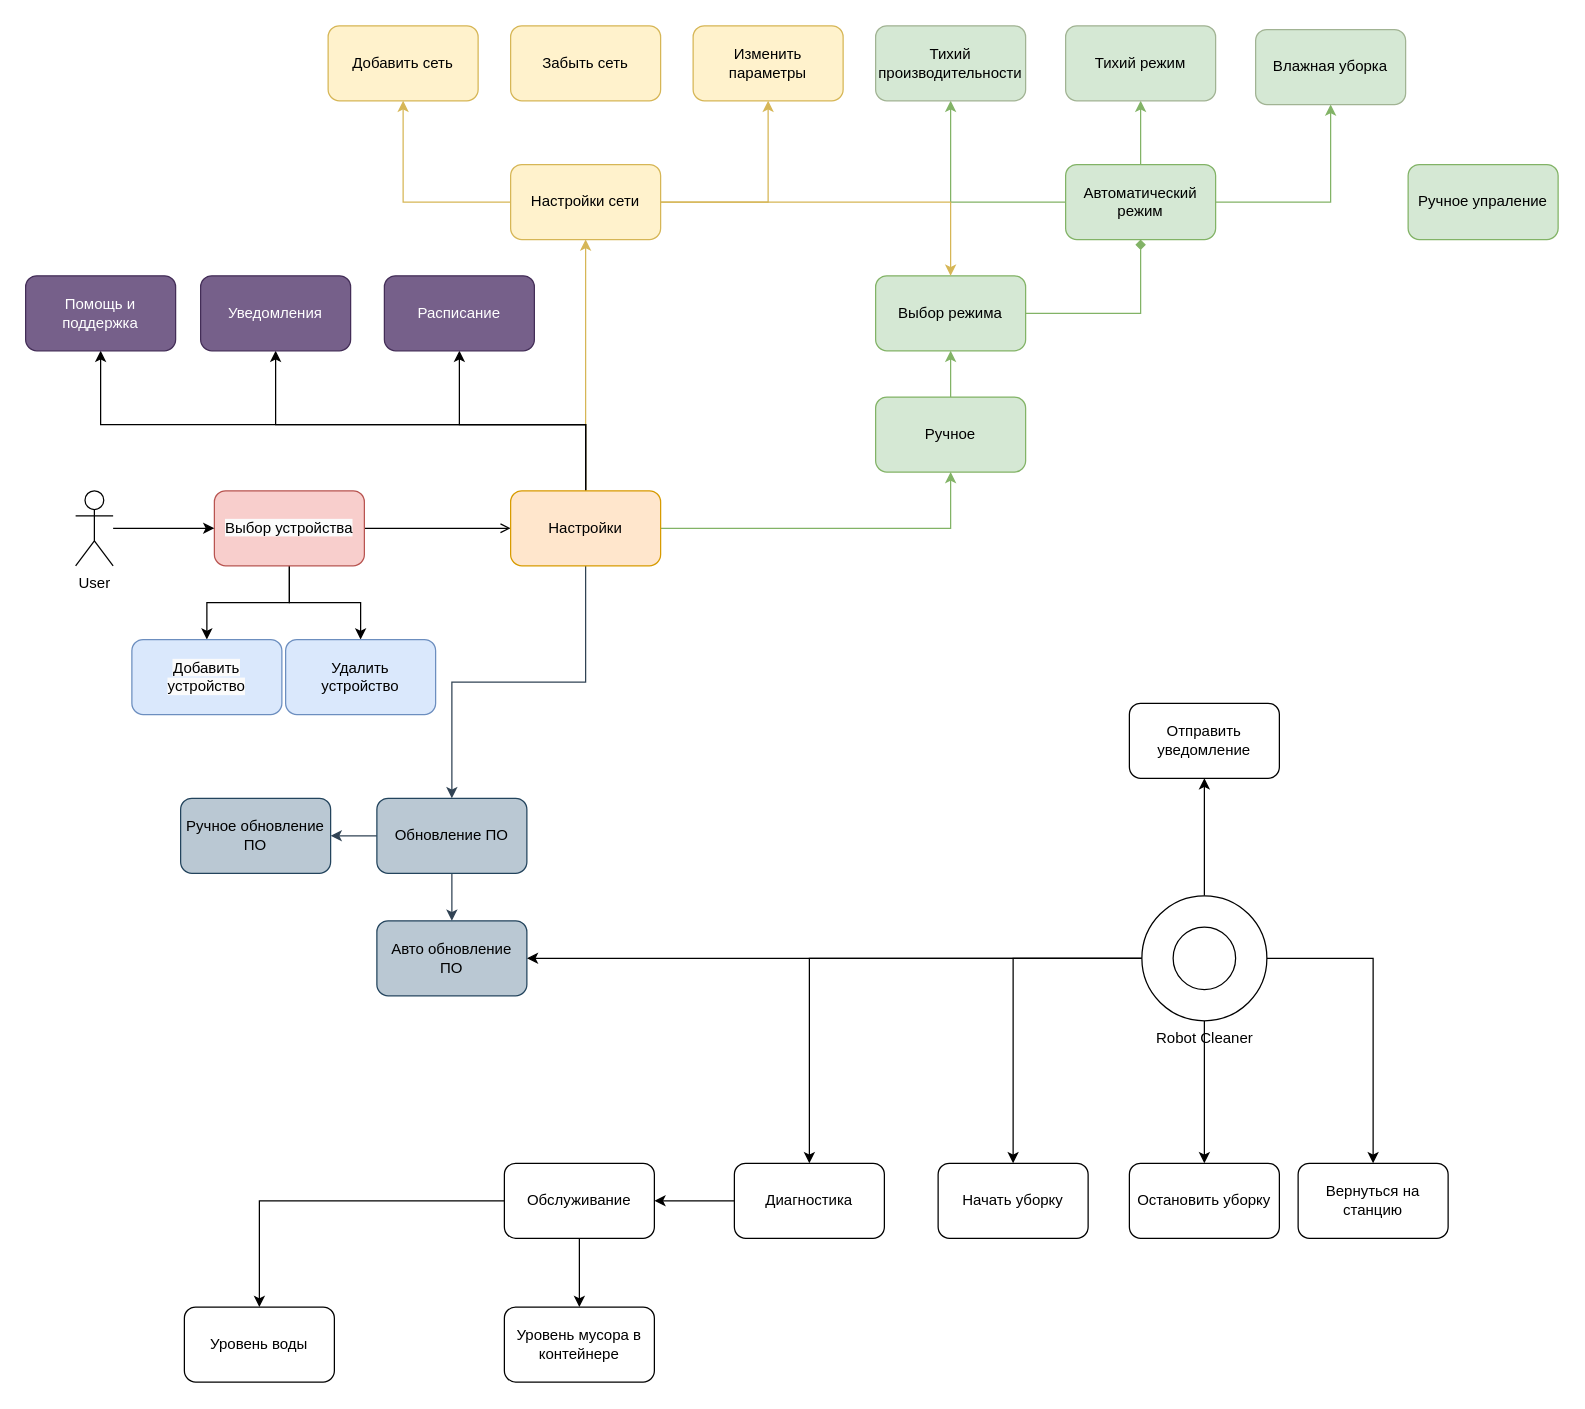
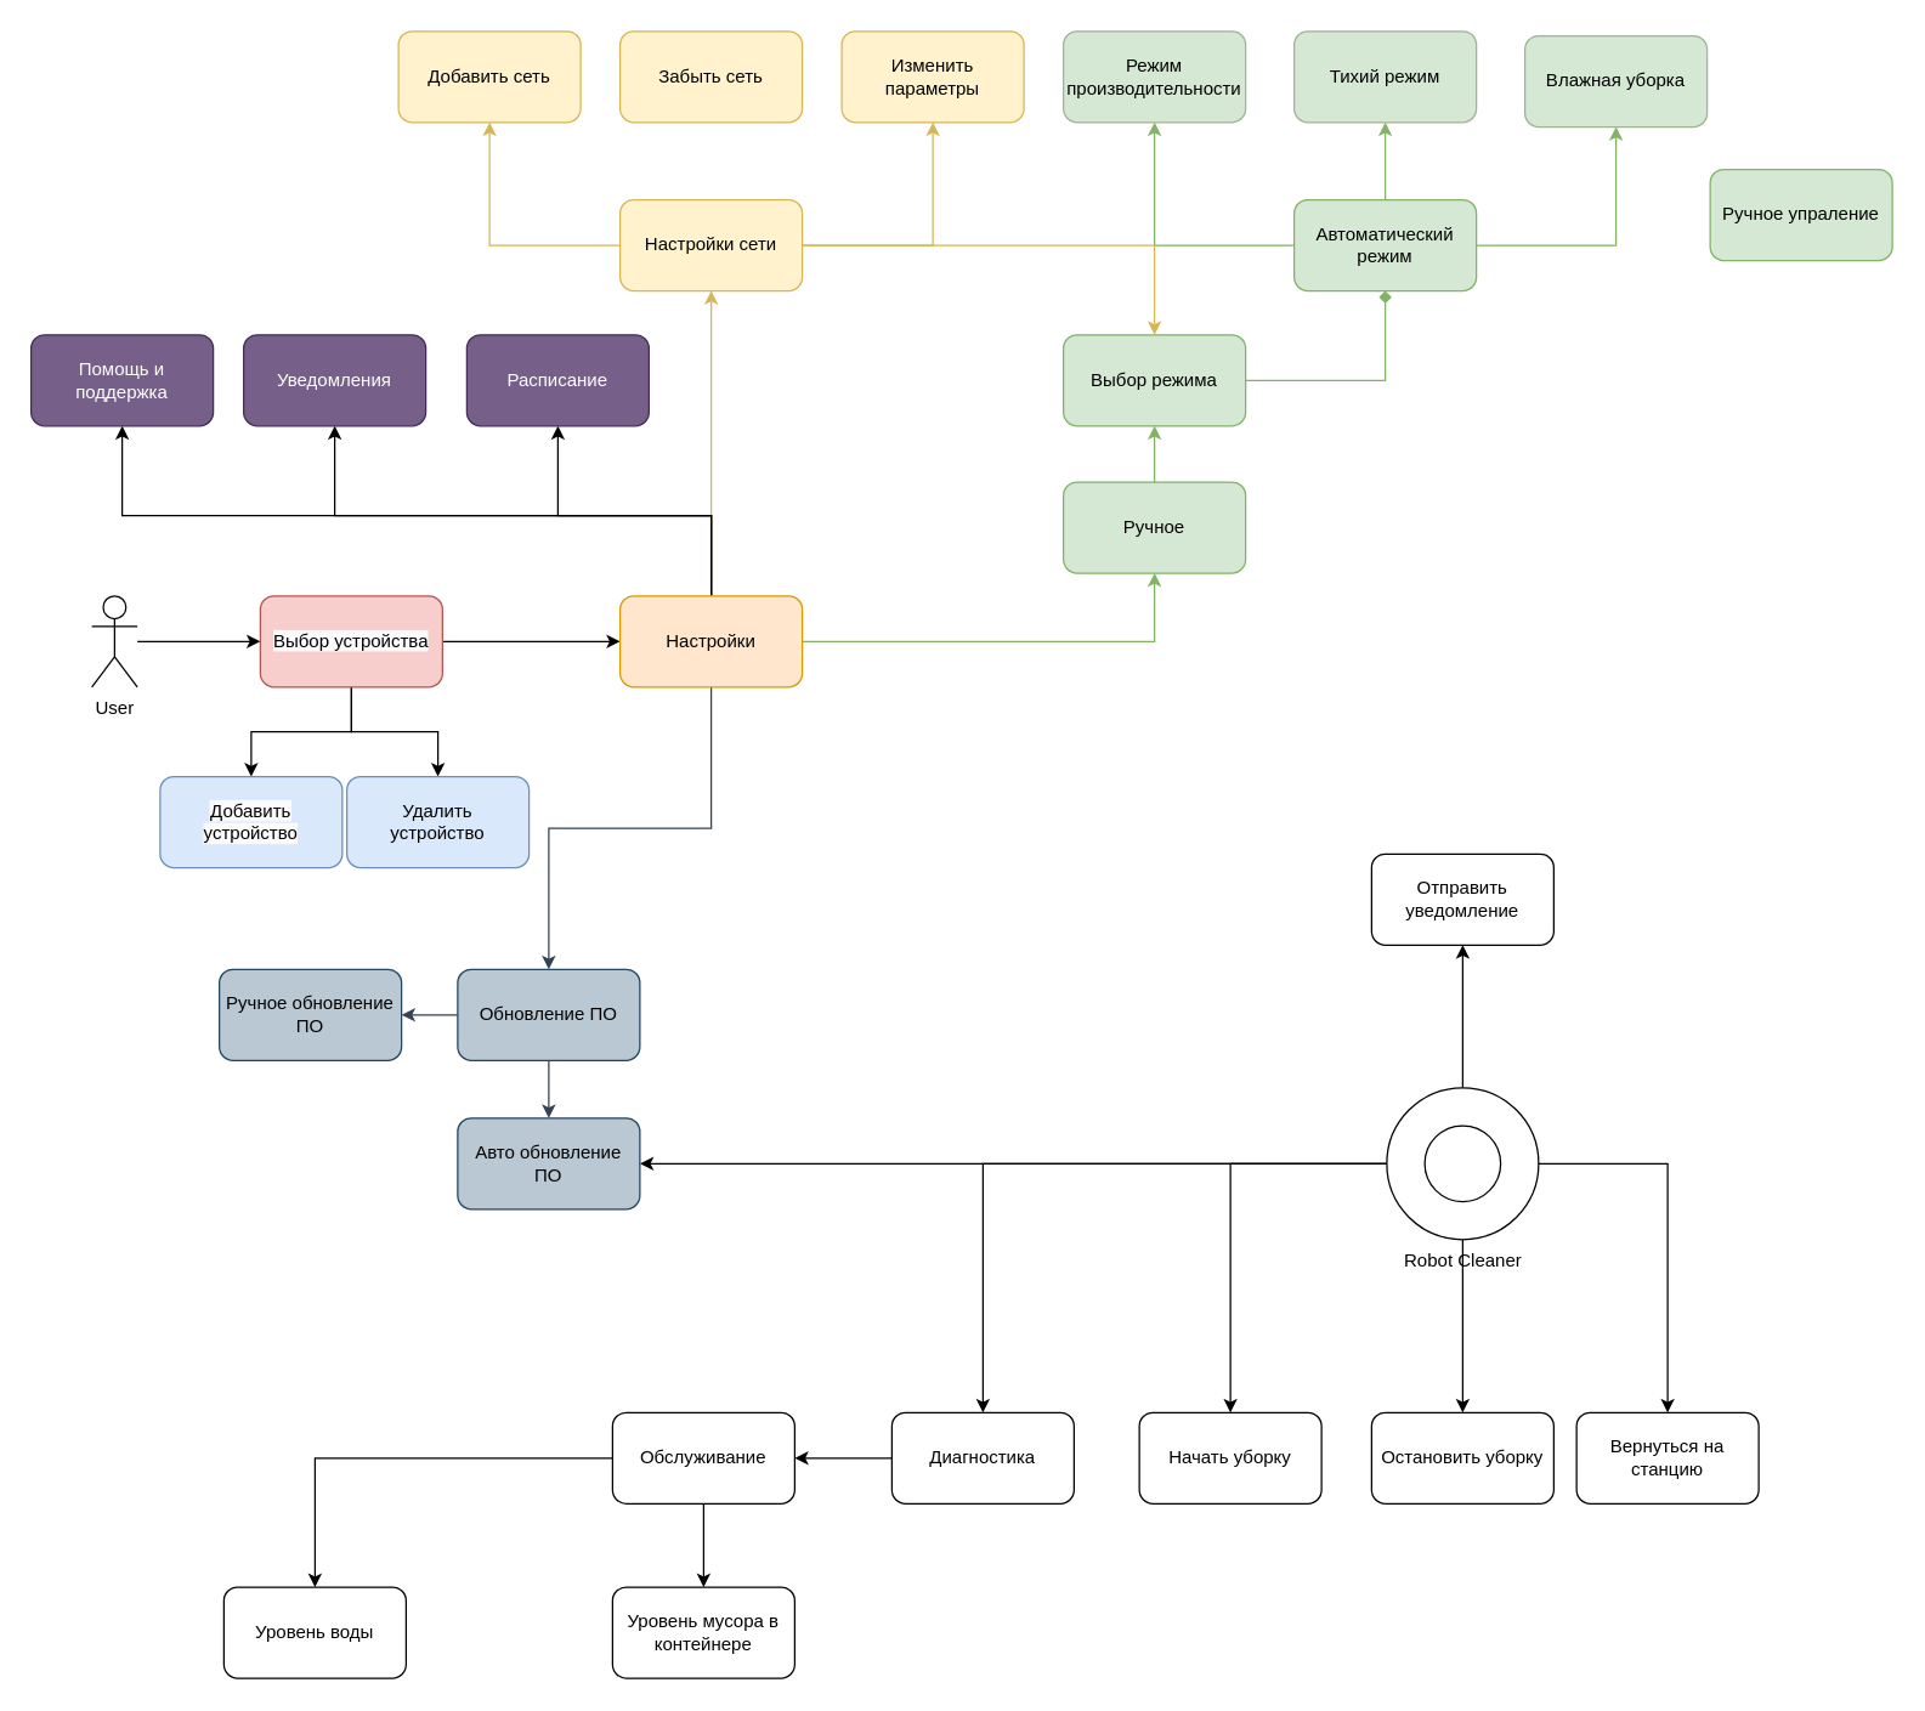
  <mxCell id="0" />
  <mxCell id="1" parent="0" />
  <mxCell id="2" value="User" style="shape=umlActor;verticalLabelPosition=bottom;verticalAlign=top;html=1;outlineConnect=0;" vertex="1" parent="1"><mxGeometry x="60" y="392" width="30" height="60" as="geometry" /></mxCell>
  <mxCell id="3" style="edgeStyle=orthogonalEdgeStyle;rounded=0;orthogonalLoop=1;jettySize=auto;html=1;" edge="1" parent="1" source="9" target="60"><mxGeometry relative="1" as="geometry" /></mxCell>
  <mxCell id="4" style="edgeStyle=orthogonalEdgeStyle;rounded=0;orthogonalLoop=1;jettySize=auto;html=1;" edge="1" parent="1" source="9" target="59"><mxGeometry relative="1" as="geometry" /></mxCell>
  <mxCell id="5" style="edgeStyle=orthogonalEdgeStyle;rounded=0;orthogonalLoop=1;jettySize=auto;html=1;" edge="1" parent="1" source="9" target="57"><mxGeometry relative="1" as="geometry" /></mxCell>
  <mxCell id="6" style="edgeStyle=orthogonalEdgeStyle;rounded=0;orthogonalLoop=1;jettySize=auto;html=1;" edge="1" parent="1" source="9" target="56"><mxGeometry relative="1" as="geometry" /></mxCell>
  <mxCell id="7" style="edgeStyle=orthogonalEdgeStyle;rounded=0;orthogonalLoop=1;jettySize=auto;html=1;" edge="1" parent="1" source="9" target="14"><mxGeometry relative="1" as="geometry" /></mxCell>
  <mxCell id="8" style="edgeStyle=orthogonalEdgeStyle;rounded=0;orthogonalLoop=1;jettySize=auto;html=1;" edge="1" parent="1" source="9" target="58"><mxGeometry relative="1" as="geometry" /></mxCell>
  <mxCell id="9" value="Robot Cleaner" style="verticalLabelPosition=bottom;verticalAlign=top;html=1;shape=mxgraph.basic.donut;dx=25;" vertex="1" parent="1"><mxGeometry x="913" y="716" width="100" height="100" as="geometry" /></mxCell>
  <mxCell id="10" value="Ручное обновление ПО" style="rounded=1;whiteSpace=wrap;html=1;fillColor=#bac8d3;strokeColor=#23445d;" vertex="1" parent="1"><mxGeometry x="144" y="638" width="120" height="60" as="geometry" /></mxCell>
  <mxCell id="11" style="edgeStyle=orthogonalEdgeStyle;rounded=0;orthogonalLoop=1;jettySize=auto;html=1;entryX=1;entryY=0.5;entryDx=0;entryDy=0;fillColor=#647687;strokeColor=#314354;" edge="1" parent="1" source="13" target="10"><mxGeometry relative="1" as="geometry" /></mxCell>
  <mxCell id="12" style="edgeStyle=orthogonalEdgeStyle;rounded=0;orthogonalLoop=1;jettySize=auto;html=1;fillColor=#647687;strokeColor=#314354;" edge="1" parent="1" source="13" target="14"><mxGeometry relative="1" as="geometry" /></mxCell>
  <mxCell id="13" value="Обновление ПО" style="rounded=1;whiteSpace=wrap;html=1;fillColor=#bac8d3;strokeColor=#23445d;" vertex="1" parent="1"><mxGeometry x="301" y="638" width="120" height="60" as="geometry" /></mxCell>
  <mxCell id="14" value="Авто обновление &lt;br&gt;ПО" style="rounded=1;whiteSpace=wrap;html=1;fillColor=#bac8d3;strokeColor=#23445d;" vertex="1" parent="1"><mxGeometry x="301" y="736" width="120" height="60" as="geometry" /></mxCell>
  <mxCell id="15" style="edgeStyle=orthogonalEdgeStyle;rounded=0;orthogonalLoop=1;jettySize=auto;html=1;" edge="1" parent="1" source="18" target="19"><mxGeometry relative="1" as="geometry" /></mxCell>
  <mxCell id="16" style="edgeStyle=orthogonalEdgeStyle;rounded=0;orthogonalLoop=1;jettySize=auto;html=1;" edge="1" parent="1" source="18" target="20"><mxGeometry relative="1" as="geometry" /></mxCell>
- <mxCell id="17" style="edgeStyle=orthogonalEdgeStyle;rounded=0;orthogonalLoop=1;jettySize=auto;html=1;endArrow=open;" edge="1" parent="1" source="18" target="28"><mxGeometry relative="1" as="geometry" /></mxCell>
+ <mxCell id="17" style="edgeStyle=orthogonalEdgeStyle;rounded=0;orthogonalLoop=1;jettySize=auto;html=1;" edge="1" parent="1" source="18" target="28"><mxGeometry relative="1" as="geometry" /></mxCell>
  <mxCell id="18" value="&lt;span style=&quot;color: rgb(0, 0, 0); font-family: Helvetica; font-size: 12px; font-style: normal; font-variant-ligatures: normal; font-variant-caps: normal; font-weight: 400; letter-spacing: normal; orphans: 2; text-align: center; text-indent: 0px; text-transform: none; widows: 2; word-spacing: 0px; -webkit-text-stroke-width: 0px; background-color: rgb(251, 251, 251); text-decoration-thickness: initial; text-decoration-style: initial; text-decoration-color: initial; float: none; display: inline !important;&quot;&gt;Выбор устройства&lt;/span&gt;" style="rounded=1;whiteSpace=wrap;html=1;fillColor=#f8cecc;strokeColor=#b85450;" vertex="1" parent="1"><mxGeometry x="171" y="392" width="120" height="60" as="geometry" /></mxCell>
  <mxCell id="19" value="&lt;span style=&quot;color: rgb(0, 0, 0); font-family: Helvetica; font-size: 12px; font-style: normal; font-variant-ligatures: normal; font-variant-caps: normal; font-weight: 400; letter-spacing: normal; orphans: 2; text-align: center; text-indent: 0px; text-transform: none; widows: 2; word-spacing: 0px; -webkit-text-stroke-width: 0px; background-color: rgb(251, 251, 251); text-decoration-thickness: initial; text-decoration-style: initial; text-decoration-color: initial; float: none; display: inline !important;&quot;&gt;Добавить устройство&lt;/span&gt;" style="rounded=1;whiteSpace=wrap;html=1;fillColor=#dae8fc;strokeColor=#6c8ebf;" vertex="1" parent="1"><mxGeometry x="105" y="511" width="120" height="60" as="geometry" /></mxCell>
  <mxCell id="20" value="Удалить&lt;br style=&quot;border-color: var(--border-color);&quot;&gt;устройство" style="rounded=1;whiteSpace=wrap;html=1;fillColor=#dae8fc;strokeColor=#6c8ebf;" vertex="1" parent="1"><mxGeometry x="228" y="511" width="120" height="60" as="geometry" /></mxCell>
  <mxCell id="21" value="" style="endArrow=classic;html=1;rounded=0;" edge="1" parent="1" source="2" target="18"><mxGeometry width="50" height="50" relative="1" as="geometry"><mxPoint x="241" y="468" as="sourcePoint" /><mxPoint x="291" y="418" as="targetPoint" /></mxGeometry></mxCell>
  <mxCell id="22" style="edgeStyle=orthogonalEdgeStyle;rounded=0;orthogonalLoop=1;jettySize=auto;html=1;fillColor=#d5e8d4;strokeColor=#82b366;" edge="1" parent="1" source="28" target="30"><mxGeometry relative="1" as="geometry" /></mxCell>
  <mxCell id="23" style="edgeStyle=orthogonalEdgeStyle;rounded=0;orthogonalLoop=1;jettySize=auto;html=1;fillColor=#647687;strokeColor=#314354;" edge="1" parent="1" source="28" target="13"><mxGeometry relative="1" as="geometry" /></mxCell>
  <mxCell id="24" style="edgeStyle=orthogonalEdgeStyle;rounded=0;orthogonalLoop=1;jettySize=auto;html=1;entryX=0.5;entryY=1;entryDx=0;entryDy=0;" edge="1" parent="1" source="28" target="45"><mxGeometry relative="1" as="geometry"><Array as="points"><mxPoint x="468" y="339" /><mxPoint x="367" y="339" /></Array></mxGeometry></mxCell>
  <mxCell id="25" style="edgeStyle=orthogonalEdgeStyle;rounded=0;orthogonalLoop=1;jettySize=auto;html=1;fillColor=#fff2cc;strokeColor=#d6b656;" edge="1" parent="1" source="28" target="44"><mxGeometry relative="1" as="geometry" /></mxCell>
  <mxCell id="26" style="edgeStyle=orthogonalEdgeStyle;rounded=0;orthogonalLoop=1;jettySize=auto;html=1;" edge="1" parent="1" source="28" target="54"><mxGeometry relative="1" as="geometry"><Array as="points"><mxPoint x="468" y="339" /><mxPoint x="220" y="339" /></Array></mxGeometry></mxCell>
  <mxCell id="27" style="edgeStyle=orthogonalEdgeStyle;rounded=0;orthogonalLoop=1;jettySize=auto;html=1;" edge="1" parent="1" source="28" target="61"><mxGeometry relative="1" as="geometry"><Array as="points"><mxPoint x="468" y="339" /><mxPoint x="80" y="339" /></Array></mxGeometry></mxCell>
  <mxCell id="28" value="Настройки" style="rounded=1;whiteSpace=wrap;html=1;fillColor=#ffe6cc;strokeColor=#d79b00;" vertex="1" parent="1"><mxGeometry x="408" y="392" width="120" height="60" as="geometry" /></mxCell>
  <mxCell id="29" style="edgeStyle=orthogonalEdgeStyle;rounded=0;orthogonalLoop=1;jettySize=auto;html=1;fillColor=#d5e8d4;strokeColor=#82b366;" edge="1" parent="1" source="30" target="32"><mxGeometry relative="1" as="geometry" /></mxCell>
  <mxCell id="30" value="Ручное" style="rounded=1;whiteSpace=wrap;html=1;fillColor=#d5e8d4;strokeColor=#82b366;" vertex="1" parent="1"><mxGeometry x="700" y="317" width="120" height="60" as="geometry" /></mxCell>
  <mxCell id="31" style="edgeStyle=orthogonalEdgeStyle;rounded=0;orthogonalLoop=1;jettySize=auto;html=1;fillColor=#d5e8d4;strokeColor=#82b366;endArrow=diamond;" edge="1" parent="1" source="32" target="37"><mxGeometry relative="1" as="geometry" /></mxCell>
  <mxCell id="32" value="Выбор режима" style="rounded=1;whiteSpace=wrap;html=1;fillColor=#d5e8d4;strokeColor=#82b366;" vertex="1" parent="1"><mxGeometry x="700" y="220" width="120" height="60" as="geometry" /></mxCell>
- <mxCell id="33" value="Ручное упраление" style="rounded=1;whiteSpace=wrap;html=1;fillColor=#d5e8d4;strokeColor=#82b366;" vertex="1" parent="1"><mxGeometry x="1126" y="131" width="120" height="60" as="geometry" /></mxCell>
+ <mxCell id="33" value="Ручное упраление" style="rounded=1;whiteSpace=wrap;html=1;fillColor=#d5e8d4;strokeColor=#82b366;" vertex="1" parent="1"><mxGeometry x="1126" y="111" width="120" height="60" as="geometry" /></mxCell>
  <mxCell id="34" style="edgeStyle=orthogonalEdgeStyle;rounded=0;orthogonalLoop=1;jettySize=auto;html=1;entryX=0.5;entryY=1;entryDx=0;entryDy=0;fillColor=#d5e8d4;strokeColor=#82b366;" edge="1" parent="1" source="37" target="39"><mxGeometry relative="1" as="geometry" /></mxCell>
  <mxCell id="35" style="edgeStyle=orthogonalEdgeStyle;rounded=0;orthogonalLoop=1;jettySize=auto;html=1;entryX=0.5;entryY=1;entryDx=0;entryDy=0;fillColor=#d5e8d4;strokeColor=#82b366;" edge="1" parent="1" source="37" target="40"><mxGeometry relative="1" as="geometry" /></mxCell>
  <mxCell id="36" style="edgeStyle=orthogonalEdgeStyle;rounded=0;orthogonalLoop=1;jettySize=auto;html=1;entryX=0.5;entryY=1;entryDx=0;entryDy=0;fillColor=#d5e8d4;strokeColor=#82b366;" edge="1" parent="1" source="37" target="38"><mxGeometry relative="1" as="geometry" /></mxCell>
  <mxCell id="37" value="Автоматический режим" style="rounded=1;whiteSpace=wrap;html=1;fillColor=#d5e8d4;strokeColor=#82b366;" vertex="1" parent="1"><mxGeometry x="852" y="131" width="120" height="60" as="geometry" /></mxCell>
  <mxCell id="38" value="Влажная уборка" style="rounded=1;whiteSpace=wrap;html=1;fillColor=#d5e8d4;strokeColor=#A1B393;" vertex="1" parent="1"><mxGeometry x="1004" y="23" width="120" height="60" as="geometry" /></mxCell>
- <mxCell id="39" value="Тихий производительности" style="rounded=1;whiteSpace=wrap;html=1;fillColor=#d5e8d4;strokeColor=#A1B393;" vertex="1" parent="1"><mxGeometry x="700" y="20" width="120" height="60" as="geometry" /></mxCell>
+ <mxCell id="39" value="Режим производительности" style="rounded=1;whiteSpace=wrap;html=1;fillColor=#d5e8d4;strokeColor=#A1B393;" vertex="1" parent="1"><mxGeometry x="700" y="20" width="120" height="60" as="geometry" /></mxCell>
  <mxCell id="40" value="Тихий режим" style="rounded=1;whiteSpace=wrap;html=1;fillColor=#d5e8d4;strokeColor=#A1B393;" vertex="1" parent="1"><mxGeometry x="852" y="20" width="120" height="60" as="geometry" /></mxCell>
  <mxCell id="41" style="edgeStyle=orthogonalEdgeStyle;rounded=0;orthogonalLoop=1;jettySize=auto;html=1;entryX=0.5;entryY=1;entryDx=0;entryDy=0;fillColor=#fff2cc;strokeColor=#d6b656;" edge="1" parent="1" source="44" target="48"><mxGeometry relative="1" as="geometry" /></mxCell>
  <mxCell id="42" style="edgeStyle=orthogonalEdgeStyle;rounded=0;orthogonalLoop=1;jettySize=auto;html=1;fillColor=#fff2cc;strokeColor=#d6b656;" edge="1" parent="1" source="44" target="32"><mxGeometry relative="1" as="geometry"><mxPoint x="480" y="21" as="targetPoint" /></mxGeometry></mxCell>
  <mxCell id="43" style="edgeStyle=orthogonalEdgeStyle;rounded=0;orthogonalLoop=1;jettySize=auto;html=1;fillColor=#fff2cc;strokeColor=#d6b656;" edge="1" parent="1" source="44" target="46"><mxGeometry relative="1" as="geometry" /></mxCell>
  <mxCell id="44" value="Настройки сети" style="rounded=1;whiteSpace=wrap;html=1;fillColor=#fff2cc;strokeColor=#d6b656;" vertex="1" parent="1"><mxGeometry x="408" y="131" width="120" height="60" as="geometry" /></mxCell>
  <mxCell id="45" value="Расписание" style="rounded=1;whiteSpace=wrap;html=1;fillColor=#76608a;fontColor=#ffffff;strokeColor=#432D57;" vertex="1" parent="1"><mxGeometry x="307" y="220" width="120" height="60" as="geometry" /></mxCell>
  <mxCell id="46" value="Добавить сеть" style="rounded=1;whiteSpace=wrap;html=1;fillColor=#fff2cc;strokeColor=#d6b656;" vertex="1" parent="1"><mxGeometry x="262" y="20" width="120" height="60" as="geometry" /></mxCell>
  <mxCell id="47" value="Забыть сеть" style="rounded=1;whiteSpace=wrap;html=1;fillColor=#fff2cc;strokeColor=#d6b656;" vertex="1" parent="1"><mxGeometry x="408" y="20" width="120" height="60" as="geometry" /></mxCell>
  <mxCell id="48" value="Изменить параметры" style="rounded=1;whiteSpace=wrap;html=1;fillColor=#fff2cc;strokeColor=#d6b656;" vertex="1" parent="1"><mxGeometry x="554" y="20" width="120" height="60" as="geometry" /></mxCell>
  <mxCell id="49" style="edgeStyle=orthogonalEdgeStyle;rounded=0;orthogonalLoop=1;jettySize=auto;html=1;" edge="1" parent="1" source="51" target="52"><mxGeometry relative="1" as="geometry" /></mxCell>
  <mxCell id="50" style="edgeStyle=orthogonalEdgeStyle;rounded=0;orthogonalLoop=1;jettySize=auto;html=1;" edge="1" parent="1" source="51" target="53"><mxGeometry relative="1" as="geometry" /></mxCell>
  <mxCell id="51" value="Обслуживание" style="rounded=1;whiteSpace=wrap;html=1;" vertex="1" parent="1"><mxGeometry x="403" y="930" width="120" height="60" as="geometry" /></mxCell>
  <mxCell id="52" value="Уровень мусора в контейнере" style="rounded=1;whiteSpace=wrap;html=1;" vertex="1" parent="1"><mxGeometry x="403" y="1045" width="120" height="60" as="geometry" /></mxCell>
  <mxCell id="53" value="Уровень воды" style="rounded=1;whiteSpace=wrap;html=1;" vertex="1" parent="1"><mxGeometry x="147" y="1045" width="120" height="60" as="geometry" /></mxCell>
  <mxCell id="54" value="Уведомления" style="rounded=1;whiteSpace=wrap;html=1;fillColor=#76608a;fontColor=#ffffff;strokeColor=#432D57;" vertex="1" parent="1"><mxGeometry x="160" y="220" width="120" height="60" as="geometry" /></mxCell>
  <mxCell id="55" style="edgeStyle=orthogonalEdgeStyle;rounded=0;orthogonalLoop=1;jettySize=auto;html=1;" edge="1" parent="1" source="56" target="51"><mxGeometry relative="1" as="geometry" /></mxCell>
  <mxCell id="56" value="Диагностика" style="rounded=1;whiteSpace=wrap;html=1;" vertex="1" parent="1"><mxGeometry x="587" y="930" width="120" height="60" as="geometry" /></mxCell>
  <mxCell id="57" value="Начать уборку" style="rounded=1;whiteSpace=wrap;html=1;" vertex="1" parent="1"><mxGeometry x="750" y="930" width="120" height="60" as="geometry" /></mxCell>
  <mxCell id="58" value="Остановить уборку" style="rounded=1;whiteSpace=wrap;html=1;" vertex="1" parent="1"><mxGeometry x="903" y="930" width="120" height="60" as="geometry" /></mxCell>
  <mxCell id="59" value="Вернуться на станцию" style="rounded=1;whiteSpace=wrap;html=1;" vertex="1" parent="1"><mxGeometry x="1038" y="930" width="120" height="60" as="geometry" /></mxCell>
  <mxCell id="60" value="Отправить уведомление" style="rounded=1;whiteSpace=wrap;html=1;" vertex="1" parent="1"><mxGeometry x="903" y="562" width="120" height="60" as="geometry" /></mxCell>
  <mxCell id="61" value="Помощь и поддержка" style="rounded=1;whiteSpace=wrap;html=1;fillColor=#76608a;fontColor=#ffffff;strokeColor=#432D57;" vertex="1" parent="1"><mxGeometry x="20" y="220" width="120" height="60" as="geometry" /></mxCell>
